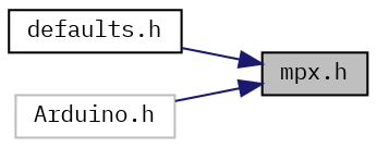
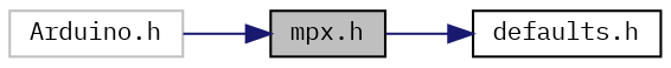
  digraph {
    fontname="IBM Plex Mono"
    rankdir=LR
    node [color=black fillcolor=white fontname="IBM Plex Mono" fontsize=10 shape=record style=filled]
    edge [color=midnightblue fontname="IBM Plex Mono" fontsize=10 labelfontname=Helvetica labelfontsize=10 style=solid]
    n1 [fillcolor=grey75 fontcolor=black height=0.2 label="mpx.h" width=0.4]
    n2 [height=0.2 label="defaults.h" width=0.4]
    n3 [color=grey75 height=0.2 label="Arduino.h" width=0.4]
-   n2 -> n1
+   n1 -> n2
    n3 -> n1
  }
